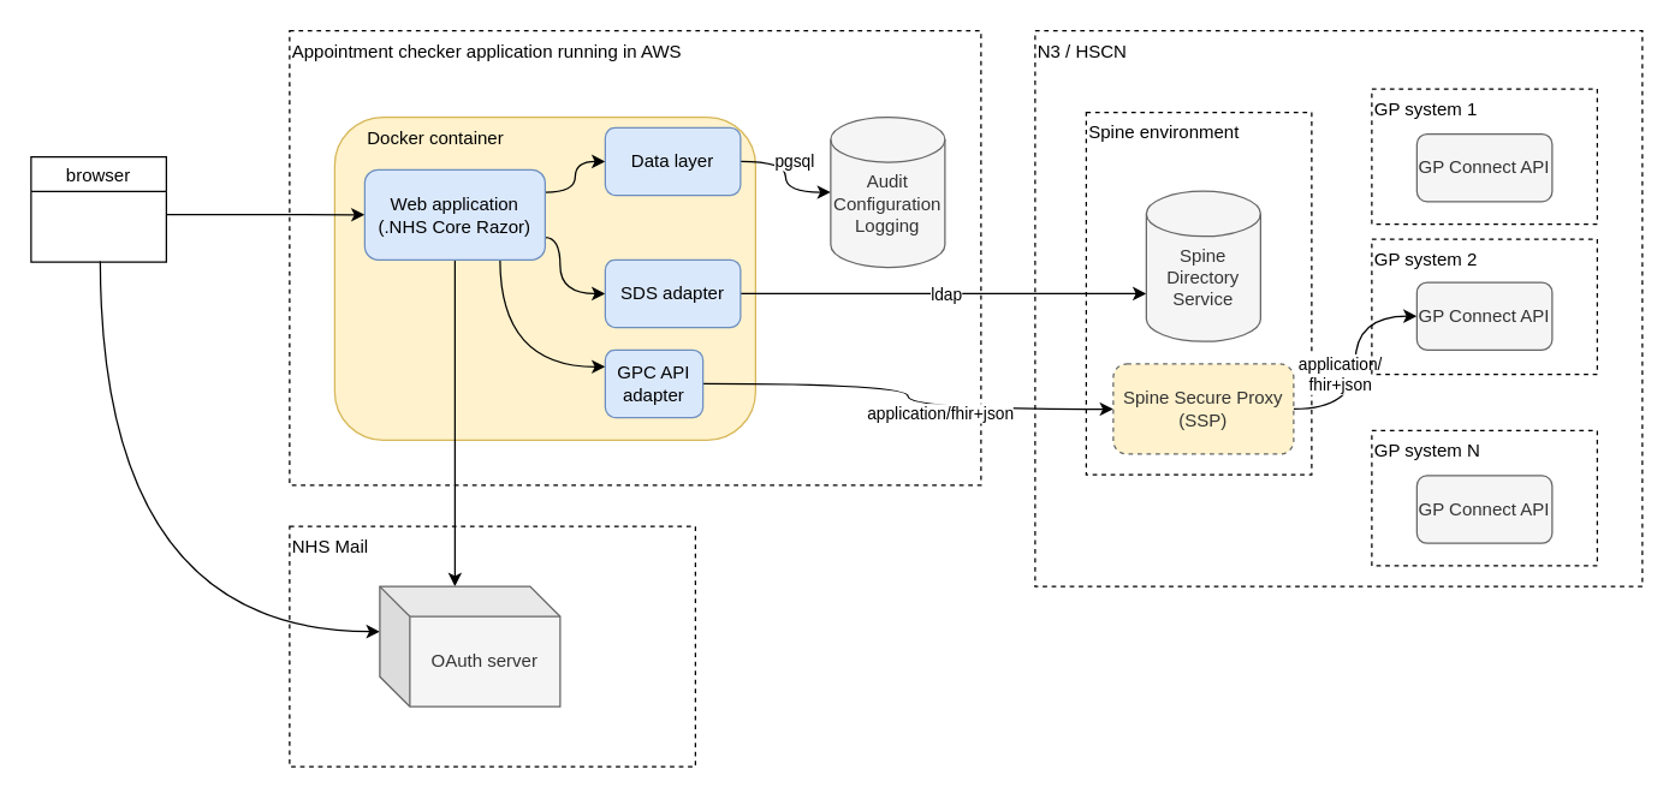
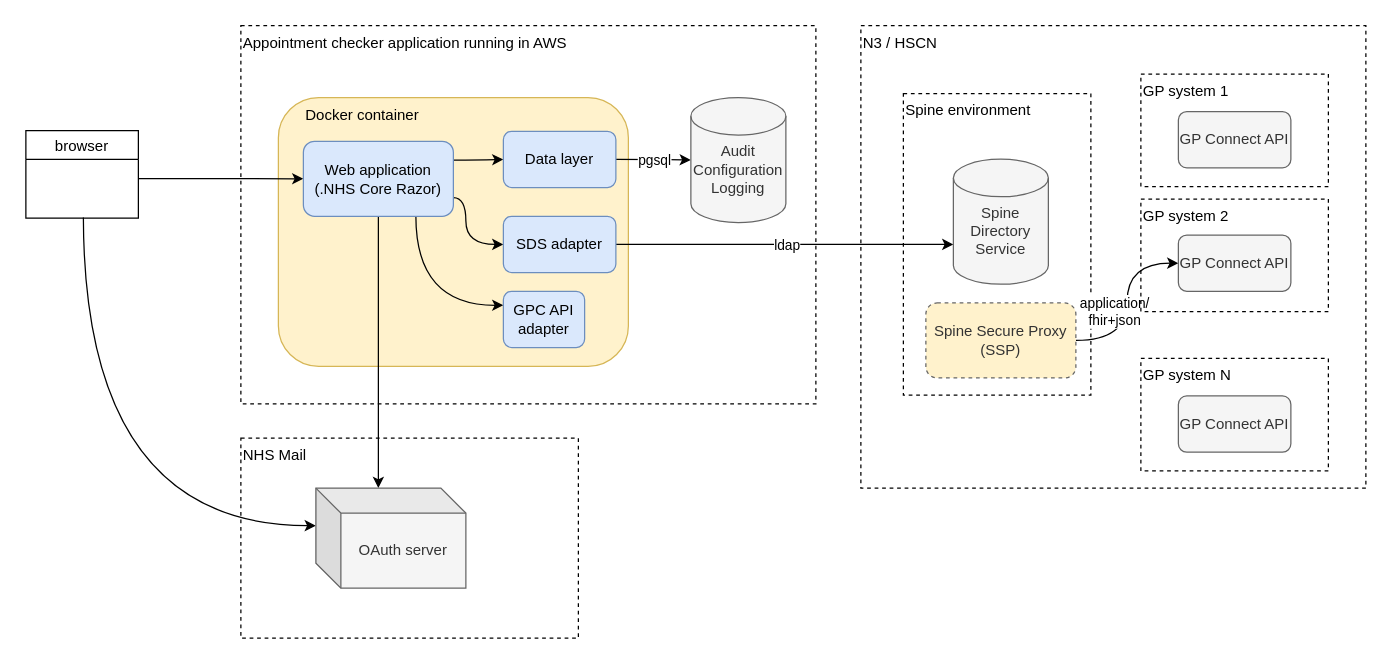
  <mxCell id="0" />
  <mxCell id="1" parent="0" />
  <mxCell id="2" value="Appointment checker application running in AWS" style="rounded=0;whiteSpace=wrap;html=1;verticalAlign=top;align=left;dashed=1;fillColor=none;" vertex="1" parent="1"><mxGeometry x="192" y="20" width="460" height="302.5" as="geometry" /></mxCell>
  <mxCell id="3" value="N3 / HSCN" style="rounded=0;whiteSpace=wrap;html=1;verticalAlign=top;align=left;dashed=1;fillColor=none;" vertex="1" parent="1"><mxGeometry x="688" y="20" width="404" height="370" as="geometry" /></mxCell>
  <mxCell id="4" value="&amp;nbsp; &amp;nbsp; &amp;nbsp; Docker container" style="rounded=1;whiteSpace=wrap;html=1;align=left;verticalAlign=top;fillColor=#fff2cc;strokeColor=#d6b656;" vertex="1" parent="1"><mxGeometry x="222" y="77.5" width="280" height="215" as="geometry" /></mxCell>
  <mxCell id="5" style="edgeStyle=orthogonalEdgeStyle;curved=1;orthogonalLoop=1;jettySize=auto;html=1;exitX=0;exitY=0.5;exitDx=0;exitDy=0;endArrow=none;endFill=0;strokeColor=#000000;startArrow=classic;startFill=1;" edge="1" parent="1" source="10"><mxGeometry relative="1" as="geometry"><mxPoint x="110.03" y="142.3" as="targetPoint" /></mxGeometry></mxCell>
  <mxCell id="6" style="edgeStyle=orthogonalEdgeStyle;curved=1;orthogonalLoop=1;jettySize=auto;html=1;exitX=0.5;exitY=1;exitDx=0;exitDy=0;entryX=0;entryY=0;entryDx=50;entryDy=0;entryPerimeter=0;startArrow=none;startFill=0;endArrow=classic;endFill=1;strokeColor=#000000;" edge="1" parent="1" source="10" target="34"><mxGeometry relative="1" as="geometry" /></mxCell>
  <mxCell id="7" style="edgeStyle=orthogonalEdgeStyle;curved=1;orthogonalLoop=1;jettySize=auto;html=1;exitX=0.75;exitY=1;exitDx=0;exitDy=0;entryX=0;entryY=0.25;entryDx=0;entryDy=0;startArrow=none;startFill=0;endArrow=classic;endFill=1;strokeColor=#000000;" edge="1" parent="1" source="10" target="19"><mxGeometry relative="1" as="geometry" /></mxCell>
  <mxCell id="8" style="edgeStyle=orthogonalEdgeStyle;curved=1;orthogonalLoop=1;jettySize=auto;html=1;exitX=1;exitY=0.75;exitDx=0;exitDy=0;startArrow=none;startFill=0;endArrow=classic;endFill=1;strokeColor=#000000;" edge="1" parent="1" source="10" target="16"><mxGeometry relative="1" as="geometry"><Array as="points"><mxPoint x="372" y="158" /><mxPoint x="372" y="195" /></Array></mxGeometry></mxCell>
  <mxCell id="9" style="edgeStyle=orthogonalEdgeStyle;curved=1;orthogonalLoop=1;jettySize=auto;html=1;exitX=1;exitY=0.25;exitDx=0;exitDy=0;startArrow=none;startFill=0;endArrow=classic;endFill=1;strokeColor=#000000;" edge="1" parent="1" source="10" target="13"><mxGeometry relative="1" as="geometry" /></mxCell>
  <mxCell id="10" value="Web application&lt;br&gt;(.NHS Core Razor)" style="rounded=1;whiteSpace=wrap;html=1;align=center;fillColor=#dae8fc;strokeColor=#6c8ebf;" vertex="1" parent="1"><mxGeometry x="242" y="112.5" width="120" height="60" as="geometry" /></mxCell>
  <mxCell id="11" style="edgeStyle=orthogonalEdgeStyle;curved=1;orthogonalLoop=1;jettySize=auto;html=1;exitX=1;exitY=0.5;exitDx=0;exitDy=0;" edge="1" parent="1" source="13" target="35"><mxGeometry relative="1" as="geometry" /></mxCell>
  <mxCell id="12" value="pgsql" style="edgeLabel;html=1;align=center;verticalAlign=middle;resizable=0;points=[];" vertex="1" connectable="0" parent="11"><mxGeometry x="-0.233" y="-2" relative="1" as="geometry"><mxPoint x="7" y="-2" as="offset" /></mxGeometry></mxCell>
- <mxCell id="13" value="Data layer" style="rounded=1;whiteSpace=wrap;html=1;align=center;fillColor=#dae8fc;strokeColor=#6c8ebf;" vertex="1" parent="1"><mxGeometry x="402" y="84.5" width="90" height="45" as="geometry" /></mxCell>
+ <mxCell id="13" value="Data layer" style="rounded=1;whiteSpace=wrap;html=1;align=center;fillColor=#dae8fc;strokeColor=#6c8ebf;" vertex="1" parent="1"><mxGeometry x="402" y="104.5" width="90" height="45" as="geometry" /></mxCell>
  <mxCell id="14" style="edgeStyle=orthogonalEdgeStyle;curved=1;orthogonalLoop=1;jettySize=auto;html=1;exitX=1;exitY=0.5;exitDx=0;exitDy=0;startArrow=none;startFill=0;endArrow=classic;endFill=1;strokeColor=#000000;" edge="1" parent="1" source="16" target="25"><mxGeometry relative="1" as="geometry"><Array as="points"><mxPoint x="692" y="195" /><mxPoint x="692" y="195" /></Array></mxGeometry></mxCell>
  <mxCell id="15" value="ldap" style="edgeLabel;html=1;align=center;verticalAlign=middle;resizable=0;points=[];" vertex="1" connectable="0" parent="14"><mxGeometry x="0.356" y="-3" relative="1" as="geometry"><mxPoint x="-47" y="-3" as="offset" /></mxGeometry></mxCell>
  <mxCell id="16" value="SDS adapter" style="rounded=1;whiteSpace=wrap;html=1;align=center;fillColor=#dae8fc;strokeColor=#6c8ebf;" vertex="1" parent="1"><mxGeometry x="402" y="172.5" width="90" height="45" as="geometry" /></mxCell>
- <mxCell id="17" style="edgeStyle=orthogonalEdgeStyle;curved=1;orthogonalLoop=1;jettySize=auto;html=1;exitX=1;exitY=0.5;exitDx=0;exitDy=0;endArrow=classic;endFill=1;strokeColor=#000000;" edge="1" parent="1" source="19" target="23"><mxGeometry relative="1" as="geometry" /></mxCell>
- <mxCell id="18" value="application/fhir+json" style="edgeLabel;html=1;align=center;verticalAlign=middle;resizable=0;points=[];" vertex="1" connectable="0" parent="17"><mxGeometry x="0.202" y="-3" relative="1" as="geometry"><mxPoint as="offset" /></mxGeometry></mxCell>
  <mxCell id="19" value="GPC API adapter" style="rounded=1;whiteSpace=wrap;html=1;align=center;fillColor=#dae8fc;strokeColor=#6c8ebf;" vertex="1" parent="1"><mxGeometry x="402" y="232.5" width="65" height="45" as="geometry" /></mxCell>
  <mxCell id="20" value="Spine environment" style="rounded=0;whiteSpace=wrap;html=1;verticalAlign=top;align=left;dashed=1;fillColor=none;" vertex="1" parent="1"><mxGeometry x="722" y="74.38" width="150" height="241.25" as="geometry" /></mxCell>
  <mxCell id="21" style="edgeStyle=orthogonalEdgeStyle;curved=1;orthogonalLoop=1;jettySize=auto;html=1;exitX=1;exitY=0.5;exitDx=0;exitDy=0;entryX=0;entryY=0.5;entryDx=0;entryDy=0;endArrow=classic;endFill=1;strokeColor=#000000;" edge="1" parent="1" source="23" target="30"><mxGeometry relative="1" as="geometry" /></mxCell>
  <mxCell id="22" value="application/&lt;br&gt;fhir+json" style="edgeLabel;html=1;align=center;verticalAlign=middle;resizable=0;points=[];" vertex="1" connectable="0" parent="21"><mxGeometry x="-0.24" y="6" relative="1" as="geometry"><mxPoint x="-5" y="-9.15" as="offset" /></mxGeometry></mxCell>
  <mxCell id="23" value="Spine Secure Proxy&lt;br&gt;(SSP)" style="rounded=1;whiteSpace=wrap;html=1;dashed=1;fillColor=#fff2cc;align=center;strokeColor=#666666;fontColor=#333333;" vertex="1" parent="1"><mxGeometry x="740" y="241.88" width="120" height="60" as="geometry" /></mxCell>
  <mxCell id="24" value="" style="group" vertex="1" connectable="0" parent="1"><mxGeometry x="762" y="126.88" width="76" height="100" as="geometry" /></mxCell>
  <mxCell id="25" value="&lt;br&gt;Spine Directory Service" style="shape=cylinder2;whiteSpace=wrap;html=1;boundedLbl=1;backgroundOutline=1;size=15;align=center;fillColor=#f5f5f5;strokeColor=#666666;fontColor=#333333;" vertex="1" parent="24"><mxGeometry width="76" height="100" as="geometry" /></mxCell>
  <mxCell id="26" value="GP system 1" style="rounded=0;whiteSpace=wrap;html=1;verticalAlign=top;align=left;dashed=1;fillColor=none;" vertex="1" parent="1"><mxGeometry x="912" y="58.75" width="150" height="90" as="geometry" /></mxCell>
  <mxCell id="27" value="GP system 2" style="rounded=0;whiteSpace=wrap;html=1;verticalAlign=top;align=left;dashed=1;fillColor=none;" vertex="1" parent="1"><mxGeometry x="912" y="158.75" width="150" height="90" as="geometry" /></mxCell>
  <mxCell id="28" value="GP system N" style="rounded=0;whiteSpace=wrap;html=1;verticalAlign=top;align=left;dashed=1;fillColor=none;" vertex="1" parent="1"><mxGeometry x="912" y="286.25" width="150" height="90" as="geometry" /></mxCell>
  <mxCell id="29" value="GP Connect API" style="rounded=1;whiteSpace=wrap;html=1;align=center;fillColor=#f5f5f5;strokeColor=#666666;fontColor=#333333;" vertex="1" parent="1"><mxGeometry x="942" y="88.75" width="90" height="45" as="geometry" /></mxCell>
  <mxCell id="30" value="GP Connect API" style="rounded=1;whiteSpace=wrap;html=1;align=center;fillColor=#f5f5f5;strokeColor=#666666;fontColor=#333333;" vertex="1" parent="1"><mxGeometry x="942" y="187.5" width="90" height="45" as="geometry" /></mxCell>
  <mxCell id="31" value="GP Connect API" style="rounded=1;whiteSpace=wrap;html=1;align=center;fillColor=#f5f5f5;strokeColor=#666666;fontColor=#333333;" vertex="1" parent="1"><mxGeometry x="942" y="316.25" width="90" height="45" as="geometry" /></mxCell>
  <mxCell id="32" value="NHS Mail" style="rounded=0;whiteSpace=wrap;html=1;verticalAlign=top;align=left;dashed=1;fillColor=none;" vertex="1" parent="1"><mxGeometry x="192" y="350" width="270" height="160" as="geometry" /></mxCell>
  <mxCell id="33" style="edgeStyle=orthogonalEdgeStyle;curved=1;orthogonalLoop=1;jettySize=auto;html=1;exitX=0;exitY=0;exitDx=0;exitDy=30;exitPerimeter=0;startArrow=classic;startFill=1;endArrow=none;endFill=0;strokeColor=#000000;" edge="1" parent="1" source="34"><mxGeometry relative="1" as="geometry"><mxPoint x="66" y="173.5" as="targetPoint" /></mxGeometry></mxCell>
  <mxCell id="34" value="OAuth server" style="shape=cube;whiteSpace=wrap;html=1;boundedLbl=1;backgroundOutline=1;darkOpacity=0.05;darkOpacity2=0.1;strokeColor=#666666;fillColor=#f5f5f5;align=center;fontColor=#333333;" vertex="1" parent="1"><mxGeometry x="252" y="390" width="120" height="80" as="geometry" /></mxCell>
  <mxCell id="35" value="&lt;br&gt;Audit&lt;br&gt;Configuration&lt;br&gt;Logging&lt;br&gt;" style="shape=cylinder2;whiteSpace=wrap;html=1;boundedLbl=1;backgroundOutline=1;size=15;align=center;fillColor=#f5f5f5;strokeColor=#666666;fontColor=#333333;" vertex="1" parent="1"><mxGeometry x="552" y="77.5" width="76" height="100" as="geometry" /></mxCell>
  <mxCell id="36" value="browser" style="swimlane;strokeColor=#000000;fillColor=none;align=center;fontStyle=0" vertex="1" parent="1"><mxGeometry x="20" y="104" width="90" height="70" as="geometry" /></mxCell>
